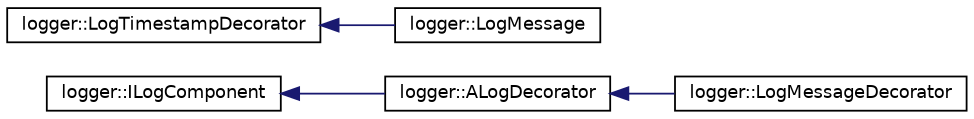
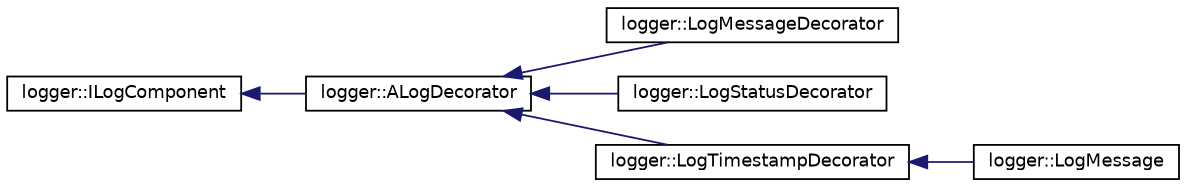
  digraph {
    rankdir=LR
    node [color=black fillcolor=white fontname=Helvetica fontsize=10 shape=record style=filled]
    edge [color=midnightblue dir=back fontname=Helvetica fontsize=10 labelfontname=Helvetica labelfontsize=10 style=solid]
    n1 [height=0.2 label="logger::ILogComponent" width=0.4]
    n2 [height=0.2 label="logger::ALogDecorator" width=0.4]
    n3 [height=0.2 label="logger::LogMessageDecorator" width=0.4]
+   n4 [height=0.2 label="logger::LogStatusDecorator" width=0.4]
    n5 [height=0.2 label="logger::LogTimestampDecorator" width=0.4]
    n6 [height=0.2 label="logger::LogMessage" width=0.4]
    n1 -> n2
    n2 -> n3
+   n2 -> n4
+   n2 -> n5
    n5 -> n6
  }
